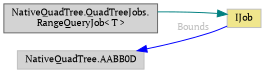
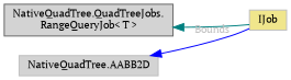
  digraph {
    fontname="PT Serif"
    rankdir=LR
    node [color=grey75 fillcolor=lightgrey fontname="PT Serif" fontsize=10 shape=box style=filled]
    edge [dir=back fontname="PT Serif" fontsize=10 labelfontname=Helvetica labelfontsize=10 style=solid]
    n1 [color=gray40 fontcolor=black height=0.2 label="NativeQuadTree.QuadTreeJobs.\lRangeQueryJob\< T \>" width=0.4]
    n2 [fillcolor=khaki height=0.2 label=IJob width=0.4]
-   n3 [height=0.2 label="NativeQuadTree.AABB0D" width=0.4]
-   n2 -> n1 [color=teal]
+   n3 [height=0.2 label="NativeQuadTree.AABB2D" width=0.4]
+   n1 -> n2 [color=teal]
    n3 -> n2 [color=blue fontcolor=grey label=" Bounds"]
  }
